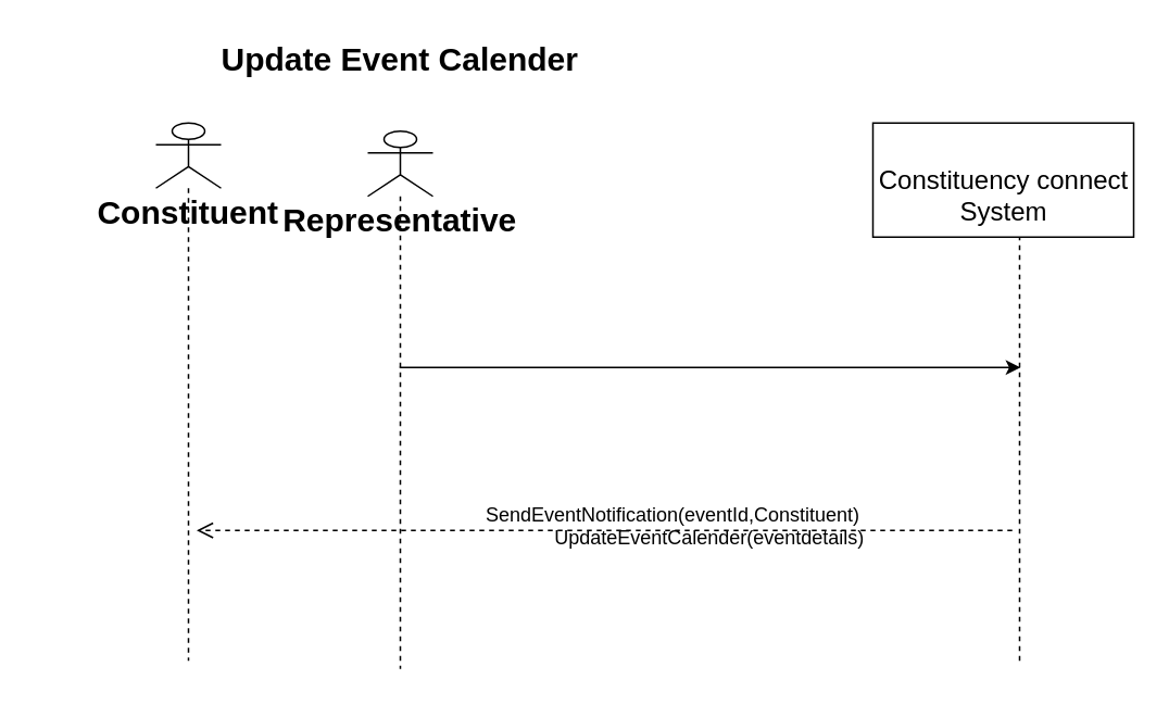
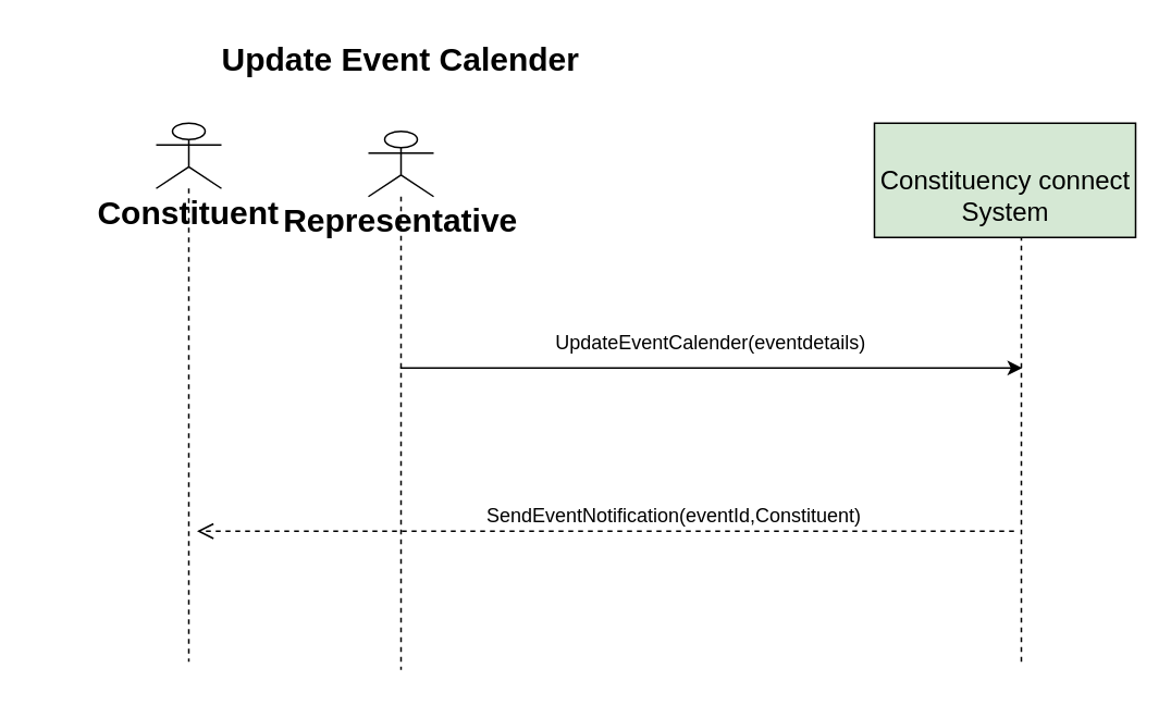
  <mxCell id="0" />
  <mxCell id="1" parent="0" />
  <mxCell id="2" value="Constituent" style="shape=umlLifeline;participant=umlActor;perimeter=lifelinePerimeter;whiteSpace=wrap;html=1;container=1;collapsible=0;recursiveResize=0;verticalAlign=top;spacingTop=36;outlineConnect=0;fontSize=20;fontStyle=1;size=40;" vertex="1" parent="1"><mxGeometry x="95" y="75" width="40" height="330" as="geometry" /></mxCell>
- <mxCell id="3" value="&lt;br&gt;&lt;div&gt;Constituency connect&lt;/div&gt;&lt;div&gt;System&lt;/div&gt;" style="html=1;align=center;verticalAlign=middle;dashed=0;fontSize=16;" vertex="1" parent="1"><mxGeometry x="535" y="75" width="160" height="70" as="geometry" /></mxCell>
+ <mxCell id="3" value="&lt;br&gt;&lt;div&gt;Constituency connect&lt;/div&gt;&lt;div&gt;System&lt;/div&gt;" style="html=1;align=center;verticalAlign=middle;dashed=0;fontSize=16;fillColor=#d5e8d4;" vertex="1" parent="1"><mxGeometry x="535" y="75" width="160" height="70" as="geometry" /></mxCell>
  <mxCell id="4" value="" style="endArrow=none;dashed=1;html=1;rounded=0;entryX=0.5;entryY=1;entryDx=0;entryDy=0;" edge="1" parent="1"><mxGeometry width="50" height="50" relative="1" as="geometry"><mxPoint x="625" y="405" as="sourcePoint" /><mxPoint x="625" y="145" as="targetPoint" /></mxGeometry></mxCell>
  <mxCell id="5" value="" style="endArrow=classic;html=1;rounded=0;" edge="1" parent="1" source="8"><mxGeometry width="50" height="50" relative="1" as="geometry"><mxPoint x="185" y="225" as="sourcePoint" /><mxPoint x="625.5" y="225" as="targetPoint" /><Array as="points"><mxPoint x="505.5" y="225" /></Array></mxGeometry></mxCell>
- <mxCell id="6" value="UpdateEventCalender(eventdetails)" style="text;html=1;strokeColor=none;fillColor=none;align=center;verticalAlign=middle;whiteSpace=wrap;rounded=0;" vertex="1" parent="1"><mxGeometry x="330" y="315" width="210" height="30" as="geometry" /></mxCell>
+ <mxCell id="6" value="UpdateEventCalender(eventdetails)" style="text;html=1;strokeColor=none;fillColor=none;align=center;verticalAlign=middle;whiteSpace=wrap;rounded=0;" vertex="1" parent="1"><mxGeometry x="330" y="195" width="210" height="30" as="geometry" /></mxCell>
  <mxCell id="7" value="SendEventNotification(eventId,Constituent)" style="html=1;verticalAlign=bottom;endArrow=open;dashed=1;endSize=8;curved=0;rounded=0;fontSize=12;" edge="1" parent="1"><mxGeometry x="-0.159" relative="1" as="geometry"><mxPoint x="620.5" y="325" as="sourcePoint" /><mxPoint x="120" y="325" as="targetPoint" /><mxPoint x="1" as="offset" /></mxGeometry></mxCell>
  <mxCell id="8" value="Representative" style="shape=umlLifeline;participant=umlActor;perimeter=lifelinePerimeter;whiteSpace=wrap;html=1;container=1;collapsible=0;recursiveResize=0;verticalAlign=top;spacingTop=36;outlineConnect=0;fontSize=20;fontStyle=1;size=40;" vertex="1" parent="1"><mxGeometry x="225" y="80" width="40" height="330" as="geometry" /></mxCell>
  <mxCell id="9" value="Update Event Calender" style="text;html=1;align=center;verticalAlign=middle;whiteSpace=wrap;rounded=0;fontStyle=1;fontSize=20;" vertex="1" parent="1"><mxGeometry x="20" y="20" width="450" height="30" as="geometry" /></mxCell>
